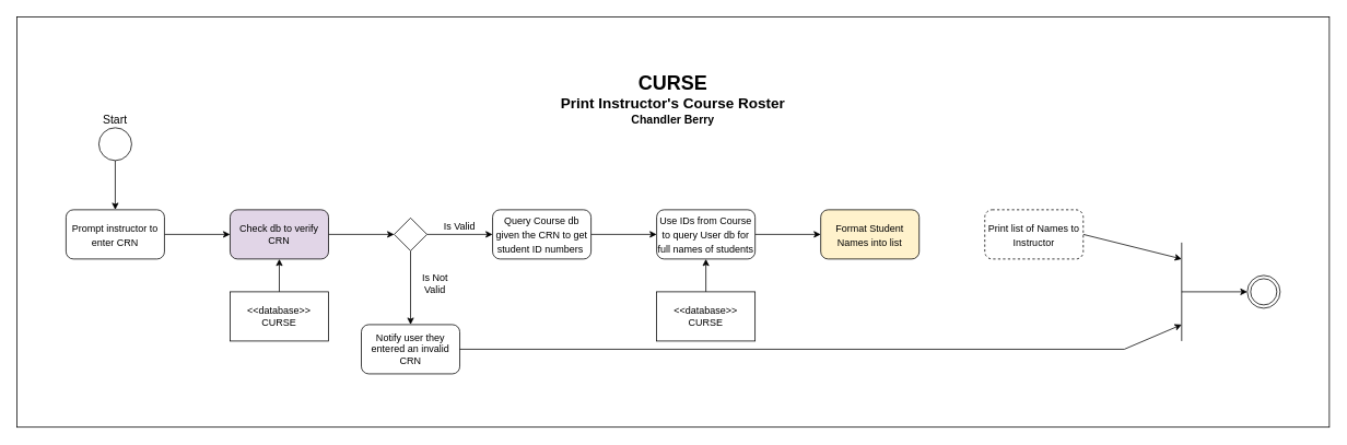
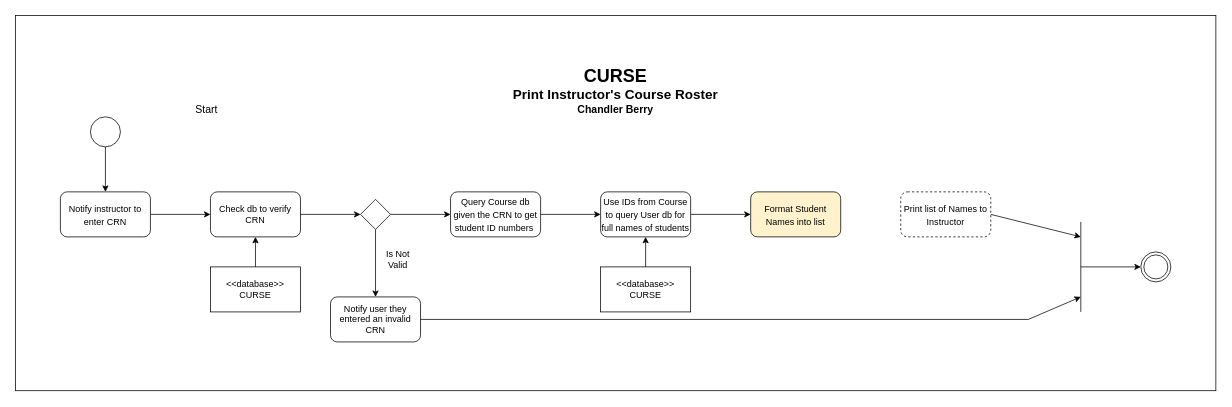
  <mxCell id="0" />
  <mxCell id="1" parent="0" />
  <mxCell id="2" value="" style="rounded=0;whiteSpace=wrap;html=1;" vertex="1" parent="1"><mxGeometry width="1600" height="500" as="geometry" x="20" y="20" /></mxCell>
  <mxCell id="3" value="" style="edgeStyle=orthogonalEdgeStyle;rounded=0;orthogonalLoop=1;jettySize=auto;html=1;fontSize=12;entryX=0.5;entryY=0;entryDx=0;entryDy=0;" parent="1" source="4" target="9" edge="1"><mxGeometry relative="1" as="geometry"><mxPoint x="140" y="155" as="targetPoint" /></mxGeometry></mxCell>
  <mxCell id="4" value="" style="ellipse;whiteSpace=wrap;html=1;aspect=fixed;" parent="1" vertex="1"><mxGeometry x="120" y="155" width="40" height="40" as="geometry" /></mxCell>
  <mxCell id="5" value="" style="ellipse;shape=doubleEllipse;whiteSpace=wrap;html=1;aspect=fixed;" parent="1" vertex="1"><mxGeometry x="1520" y="335" width="40" height="40" as="geometry" /></mxCell>
  <mxCell id="6" value="&lt;b&gt;&lt;span style=&quot;font-size: 24px&quot;&gt;CURSE&lt;/span&gt;&lt;br&gt;&lt;font&gt;&lt;span style=&quot;font-size: 18px&quot;&gt;Print Instructor's Course Roster&lt;/span&gt;&lt;br&gt;&lt;font style=&quot;font-size: 14px&quot;&gt;Chandler Berry&lt;/font&gt;&lt;br&gt;&lt;/font&gt;&lt;/b&gt;" style="text;html=1;strokeColor=none;fillColor=none;align=center;verticalAlign=middle;whiteSpace=wrap;rounded=0;" parent="1" vertex="1"><mxGeometry x="560" y="85" width="520" height="70" as="geometry" /></mxCell>
- <mxCell id="7" value="Start" style="text;html=1;strokeColor=none;fillColor=none;align=center;verticalAlign=middle;whiteSpace=wrap;rounded=0;fontSize=14;" parent="1" vertex="1"><mxGeometry x="120" y="135" width="40" height="20" as="geometry" /></mxCell>
+ <mxCell id="7" value="Start" style="text;html=1;strokeColor=none;fillColor=none;align=center;verticalAlign=middle;whiteSpace=wrap;rounded=0;fontSize=14;" parent="1" vertex="1"><mxGeometry x="255" y="135" width="40" height="20" as="geometry" /></mxCell>
  <mxCell id="8" value="" style="edgeStyle=orthogonalEdgeStyle;rounded=0;orthogonalLoop=1;jettySize=auto;html=1;fontSize=12;" parent="1" source="9" target="19" edge="1"><mxGeometry relative="1" as="geometry" /></mxCell>
- <mxCell id="9" value="&lt;font style=&quot;font-size: 12px&quot;&gt;Prompt instructor to enter CRN&lt;/font&gt;" style="rounded=1;whiteSpace=wrap;html=1;fontSize=14;" parent="1" vertex="1"><mxGeometry x="80" y="255" width="120" height="60" as="geometry" /></mxCell>
+ <mxCell id="9" value="&lt;font style=&quot;font-size: 12px&quot;&gt;Notify instructor to enter CRN&lt;/font&gt;" style="rounded=1;whiteSpace=wrap;html=1;fontSize=14;" parent="1" vertex="1"><mxGeometry x="80" y="255" width="120" height="60" as="geometry" /></mxCell>
  <mxCell id="10" value="" style="edgeStyle=orthogonalEdgeStyle;rounded=0;orthogonalLoop=1;jettySize=auto;html=1;endArrow=classic;endFill=1;fontSize=12;" parent="1" source="11" target="13" edge="1"><mxGeometry relative="1" as="geometry" /></mxCell>
  <mxCell id="11" value="&lt;font style=&quot;font-size: 12px&quot;&gt;Query Course db given the CRN to get student ID numbers&amp;nbsp;&lt;/font&gt;" style="rounded=1;whiteSpace=wrap;html=1;fontSize=14;" parent="1" vertex="1"><mxGeometry x="600" y="255" width="120" height="60" as="geometry" /></mxCell>
  <mxCell id="12" value="" style="edgeStyle=orthogonalEdgeStyle;rounded=0;orthogonalLoop=1;jettySize=auto;html=1;endArrow=classic;endFill=1;fontSize=12;" parent="1" source="13" target="14" edge="1"><mxGeometry relative="1" as="geometry" /></mxCell>
  <mxCell id="13" value="&lt;span style=&quot;font-size: 12px&quot;&gt;Use IDs from Course to query User db for full names of students&lt;/span&gt;" style="rounded=1;whiteSpace=wrap;html=1;fontSize=14;" parent="1" vertex="1"><mxGeometry x="800" y="255" width="120" height="60" as="geometry" /></mxCell>
  <mxCell id="14" value="&lt;span style=&quot;font-size: 12px&quot;&gt;Format Student Names into list&lt;/span&gt;" style="rounded=1;whiteSpace=wrap;html=1;fontSize=14;fillColor=#fff2cc;" parent="1" vertex="1"><mxGeometry x="1000" y="255" width="120" height="60" as="geometry" /></mxCell>
  <mxCell id="15" value="&lt;span style=&quot;font-size: 12px&quot;&gt;Print list of Names to Instructor&lt;/span&gt;" style="rounded=1;whiteSpace=wrap;html=1;fontSize=14;dashed=1;" parent="1" vertex="1"><mxGeometry x="1200" y="255" width="120" height="60" as="geometry" /></mxCell>
  <mxCell id="16" value="" style="edgeStyle=orthogonalEdgeStyle;rounded=0;orthogonalLoop=1;jettySize=auto;html=1;fontSize=12;" parent="1" source="17" target="19" edge="1"><mxGeometry relative="1" as="geometry" /></mxCell>
  <mxCell id="17" value="&amp;lt;&amp;lt;database&amp;gt;&amp;gt;&lt;br&gt;CURSE" style="rounded=0;whiteSpace=wrap;html=1;fontSize=12;" parent="1" vertex="1"><mxGeometry x="280" y="355" width="120" height="60" as="geometry" /></mxCell>
  <mxCell id="18" value="" style="edgeStyle=orthogonalEdgeStyle;rounded=0;orthogonalLoop=1;jettySize=auto;html=1;fontSize=12;" parent="1" source="19" target="22" edge="1"><mxGeometry relative="1" as="geometry" /></mxCell>
- <mxCell id="19" value="Check db to verify CRN" style="rounded=1;whiteSpace=wrap;html=1;fontSize=12;fillColor=#e1d5e7;" parent="1" vertex="1"><mxGeometry x="280" y="255" width="120" height="60" as="geometry" /></mxCell>
+ <mxCell id="19" value="Check db to verify CRN" style="rounded=1;whiteSpace=wrap;html=1;fontSize=12;" parent="1" vertex="1"><mxGeometry x="280" y="255" width="120" height="60" as="geometry" /></mxCell>
  <mxCell id="20" value="" style="edgeStyle=orthogonalEdgeStyle;rounded=0;orthogonalLoop=1;jettySize=auto;html=1;fontSize=12;" parent="1" source="22" target="11" edge="1"><mxGeometry relative="1" as="geometry" /></mxCell>
  <mxCell id="21" value="" style="edgeStyle=orthogonalEdgeStyle;rounded=0;orthogonalLoop=1;jettySize=auto;html=1;fontSize=12;entryX=0.5;entryY=0;entryDx=0;entryDy=0;endArrow=classic;endFill=1;" parent="1" source="22" target="24" edge="1"><mxGeometry relative="1" as="geometry"><mxPoint x="500" y="385" as="targetPoint" /></mxGeometry></mxCell>
  <mxCell id="22" value="" style="rhombus;whiteSpace=wrap;html=1;fontSize=12;" parent="1" vertex="1"><mxGeometry x="480" y="265" width="40" height="40" as="geometry" /></mxCell>
- <mxCell id="23" value="Is Valid" style="text;html=1;strokeColor=none;fillColor=none;align=center;verticalAlign=middle;whiteSpace=wrap;rounded=0;fontSize=12;" parent="1" vertex="1"><mxGeometry x="530" y="265" width="60" height="20" as="geometry" /></mxCell>
  <mxCell id="24" value="Notify user they entered an invalid CRN" style="rounded=1;whiteSpace=wrap;html=1;fontSize=12;" parent="1" vertex="1"><mxGeometry x="440" y="395" width="120" height="60" as="geometry" /></mxCell>
  <mxCell id="25" value="Is Not Valid" style="text;html=1;strokeColor=none;fillColor=none;align=center;verticalAlign=middle;whiteSpace=wrap;rounded=0;fontSize=12;" parent="1" vertex="1"><mxGeometry x="500" y="335" width="60" height="20" as="geometry" /></mxCell>
  <mxCell id="26" value="" style="edgeStyle=orthogonalEdgeStyle;rounded=0;orthogonalLoop=1;jettySize=auto;html=1;endArrow=classic;endFill=1;fontSize=12;" parent="1" source="27" target="13" edge="1"><mxGeometry relative="1" as="geometry" /></mxCell>
  <mxCell id="27" value="&amp;lt;&amp;lt;database&amp;gt;&amp;gt;&lt;br&gt;CURSE" style="rounded=0;whiteSpace=wrap;html=1;fontSize=12;" parent="1" vertex="1"><mxGeometry x="800" y="355" width="120" height="60" as="geometry" /></mxCell>
  <mxCell id="28" value="" style="endArrow=none;html=1;fontSize=12;exitX=1;exitY=0.5;exitDx=0;exitDy=0;" parent="1" source="24" edge="1"><mxGeometry width="50" height="50" relative="1" as="geometry"><mxPoint x="930" y="415" as="sourcePoint" /><mxPoint x="1370" y="425" as="targetPoint" /></mxGeometry></mxCell>
  <mxCell id="29" value="" style="endArrow=none;html=1;fontSize=12;" parent="1" edge="1"><mxGeometry width="50" height="50" relative="1" as="geometry"><mxPoint x="1440" y="415" as="sourcePoint" /><mxPoint x="1440" y="295" as="targetPoint" /></mxGeometry></mxCell>
  <mxCell id="30" value="" style="endArrow=classic;html=1;fontSize=12;" parent="1" edge="1"><mxGeometry width="50" height="50" relative="1" as="geometry"><mxPoint x="1370" y="425" as="sourcePoint" /><mxPoint x="1440" y="395" as="targetPoint" /></mxGeometry></mxCell>
  <mxCell id="31" value="" style="endArrow=classic;html=1;fontSize=12;exitX=1;exitY=0.5;exitDx=0;exitDy=0;" parent="1" source="15" edge="1"><mxGeometry width="50" height="50" relative="1" as="geometry"><mxPoint x="910" y="425" as="sourcePoint" /><mxPoint x="1440" y="315" as="targetPoint" /></mxGeometry></mxCell>
  <mxCell id="32" value="" style="endArrow=classic;html=1;fontSize=12;entryX=0;entryY=0.5;entryDx=0;entryDy=0;" parent="1" target="5" edge="1"><mxGeometry width="50" height="50" relative="1" as="geometry"><mxPoint x="1440" y="355" as="sourcePoint" /><mxPoint x="1500" y="355" as="targetPoint" /></mxGeometry></mxCell>
